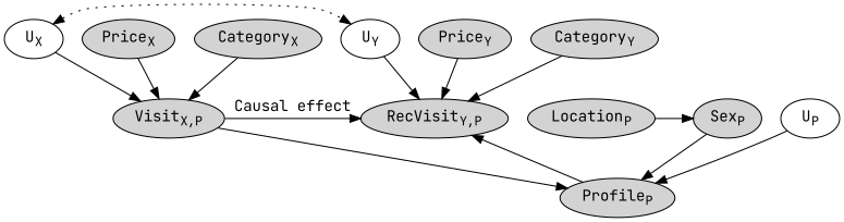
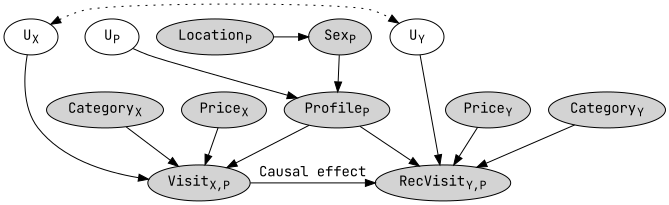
  digraph {
    fontname="JetBrains Mono"
    node [fontname="JetBrains Mono" style=filled]
    edge [fontname="JetBrains Mono"]
    n1 [label=<U<SUB>X</SUB>> style=""]
    n2 [label=<U<SUB>Y</SUB>> style=""]
    n3 [label=<Sex<SUB>P</SUB>>]
    n4 [label=<Location<SUB>P</SUB>>]
    n5 [label=<Price<SUB>X</SUB>>]
    n6 [label=<Category<SUB>X</SUB>>]
    n7 [label=<Price<SUB>Y</SUB>>]
    n8 [label=<Category<SUB>Y</SUB>>]
    n9 [label=<Visit<SUB>X,P</SUB>>]
    n10 [label=<RecVisit<SUB>Y,P</SUB>>]
    n11 [label=<Profile<SUB>P</SUB>>]
    n12 [label=<U<SUB>P</SUB>> style=""]
    subgraph sub_1 {
      rank=min
      n1
      n2
    }
    subgraph sub_2 {
      rank=same
      n3
      n4
    }
    subgraph sub_3 {
      rank=same
      n5
      n6
    }
    subgraph sub_4 {
      rank=same
      n7
      n8
    }
    subgraph sub_5 {
      rank=same
      n9
      n10
    }
    n1 -> n2 [dir=both style=dotted]
    n1 -> n9
    n2 -> n10
    n3 -> n11
    n4 -> n3
    n5 -> n9
    n6 -> n9
    n7 -> n10
    n8 -> n10
    n9 -> n10 [label="Causal effect"]
-   n9 -> n11
+   n11 -> n9
    n11 -> n10
    n12 -> n11
  }
